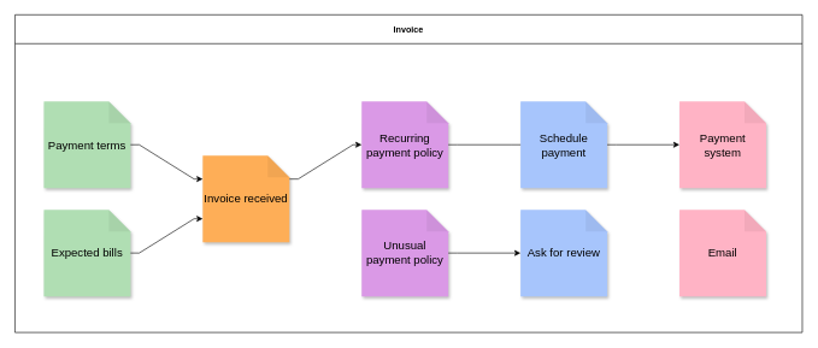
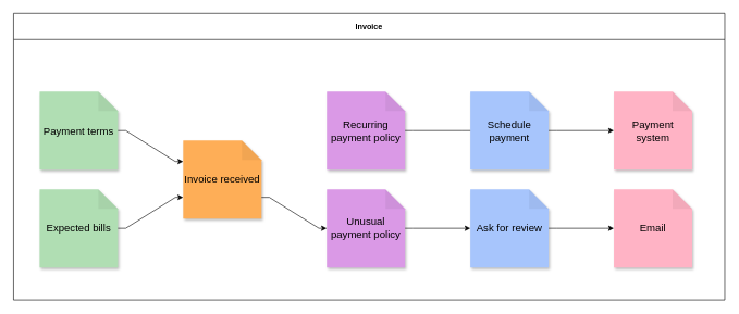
  <mxCell id="0" />
  <mxCell id="1" parent="0" />
  <mxCell id="2" value="Invoice" style="swimlane;horizontal=1;startSize=40;showLine=1;fillColor=#ffffff;strokeColor=#000000;" parent="1" vertex="1"><mxGeometry width="1090" height="440" as="geometry" x="20" y="20" /></mxCell>
  <mxCell id="3" value="Payment terms" style="shape=note;whiteSpace=wrap;html=1;backgroundOutline=1;darkOpacity=0.05;fillColor=#b0deb3;strokeColor=none;fontSize=16;fontStyle=0;rotation=0;shadow=1;" parent="2" vertex="1"><mxGeometry x="40" y="120" width="120" height="120" as="geometry" /></mxCell>
  <mxCell id="4" value="Expected bills" style="shape=note;whiteSpace=wrap;html=1;backgroundOutline=1;darkOpacity=0.05;fillColor=#b0deb3;strokeColor=none;fontSize=16;fontStyle=0;rotation=0;shadow=1;" parent="2" vertex="1"><mxGeometry x="40" y="270" width="120" height="120" as="geometry" /></mxCell>
  <mxCell id="5" value="Invoice received" style="shape=note;whiteSpace=wrap;html=1;backgroundOutline=1;darkOpacity=0.05;fillColor=#feae57;strokeColor=none;fontSize=16;fontStyle=0;rotation=0;shadow=1;" parent="2" vertex="1"><mxGeometry x="260" y="195" width="120" height="120" as="geometry" /></mxCell>
  <mxCell id="6" value="Recurring payment policy" style="shape=note;whiteSpace=wrap;html=1;backgroundOutline=1;darkOpacity=0.05;fillColor=#da99e6;strokeColor=none;fontSize=16;fontStyle=0;rotation=0;shadow=1;" parent="2" vertex="1"><mxGeometry x="480" y="120" width="120" height="120" as="geometry" /></mxCell>
  <mxCell id="7" value="Unusual payment policy" style="shape=note;whiteSpace=wrap;html=1;backgroundOutline=1;darkOpacity=0.05;fillColor=#da99e6;strokeColor=none;fontSize=16;fontStyle=0;rotation=0;shadow=1;" parent="2" vertex="1"><mxGeometry x="480" y="270" width="120" height="120" as="geometry" /></mxCell>
  <mxCell id="8" value="Schedule payment" style="shape=note;whiteSpace=wrap;html=1;backgroundOutline=1;darkOpacity=0.05;fillColor=#a7c5fc;strokeColor=none;fontSize=16;fontStyle=0;rotation=0;shadow=1;" parent="2" vertex="1"><mxGeometry x="700" y="120" width="120" height="120" as="geometry" /></mxCell>
  <mxCell id="9" value="Ask for review" style="shape=note;whiteSpace=wrap;html=1;backgroundOutline=1;darkOpacity=0.05;fillColor=#a7c5fc;strokeColor=none;fontSize=16;fontStyle=0;rotation=0;shadow=1;" parent="2" vertex="1"><mxGeometry x="700" y="270" width="120" height="120" as="geometry" /></mxCell>
  <mxCell id="10" style="edgeStyle=orthogonalEdgeStyle;rounded=0;orthogonalLoop=1;jettySize=auto;html=1;noEdgeStyle=1;orthogonal=1;" parent="2" source="3" target="5" edge="1"><mxGeometry relative="1" as="geometry"><Array as="points"><mxPoint x="172" y="180" /><mxPoint x="248" y="227.5" /></Array></mxGeometry></mxCell>
  <mxCell id="11" style="edgeStyle=orthogonalEdgeStyle;rounded=0;orthogonalLoop=1;jettySize=auto;html=1;noEdgeStyle=1;orthogonal=1;" parent="2" source="4" target="5" edge="1"><mxGeometry relative="1" as="geometry"><Array as="points"><mxPoint x="172" y="330" /><mxPoint x="248" y="282.5" /></Array></mxGeometry></mxCell>
- <mxCell id="12" style="edgeStyle=orthogonalEdgeStyle;rounded=0;orthogonalLoop=1;jettySize=auto;html=1;noEdgeStyle=1;orthogonal=1;" parent="2" source="5" target="6" edge="1"><mxGeometry relative="1" as="geometry"><Array as="points"><mxPoint x="392" y="227.5" /><mxPoint x="468" y="180" /></Array></mxGeometry></mxCell>
+ <mxCell id="13" style="edgeStyle=orthogonalEdgeStyle;rounded=0;orthogonalLoop=1;jettySize=auto;html=1;noEdgeStyle=1;orthogonal=1;" parent="2" source="5" target="7" edge="1"><mxGeometry relative="1" as="geometry"><Array as="points"><mxPoint x="392" y="282.5" /><mxPoint x="468" y="330" /></Array></mxGeometry></mxCell>
  <mxCell id="14" style="edgeStyle=orthogonalEdgeStyle;rounded=0;orthogonalLoop=1;jettySize=auto;html=1;noEdgeStyle=1;orthogonal=1;endArrow=none;" parent="2" source="6" target="8" edge="1"><mxGeometry relative="1" as="geometry"><Array as="points"><mxPoint x="612" y="180" /><mxPoint x="688" y="180" /></Array></mxGeometry></mxCell>
  <mxCell id="15" style="edgeStyle=orthogonalEdgeStyle;rounded=0;orthogonalLoop=1;jettySize=auto;html=1;noEdgeStyle=1;orthogonal=1;" parent="2" source="7" target="9" edge="1"><mxGeometry relative="1" as="geometry"><Array as="points"><mxPoint x="612" y="330" /><mxPoint x="688" y="330" /></Array></mxGeometry></mxCell>
  <mxCell id="16" value="Payment system" style="shape=note;whiteSpace=wrap;html=1;backgroundOutline=1;darkOpacity=0.05;fillColor=#ffb3c5;strokeColor=none;fontSize=16;fontStyle=0;rotation=0;shadow=1;" parent="2" vertex="1"><mxGeometry x="920" y="120" width="120" height="120" as="geometry" /></mxCell>
  <mxCell id="17" value="Email" style="shape=note;whiteSpace=wrap;html=1;backgroundOutline=1;darkOpacity=0.05;fillColor=#ffb3c5;strokeColor=none;fontSize=16;fontStyle=0;rotation=0;shadow=1;" parent="2" vertex="1"><mxGeometry x="920" y="270" width="120" height="120" as="geometry" /></mxCell>
  <mxCell id="18" style="edgeStyle=orthogonalEdgeStyle;rounded=0;orthogonalLoop=1;jettySize=auto;html=1;noEdgeStyle=1;orthogonal=1;" parent="2" source="8" target="16" edge="1"><mxGeometry relative="1" as="geometry"><Array as="points"><mxPoint x="832" y="180" /><mxPoint x="908" y="180" /></Array></mxGeometry></mxCell>
+ <mxCell id="19" style="edgeStyle=orthogonalEdgeStyle;rounded=0;orthogonalLoop=1;jettySize=auto;html=1;noEdgeStyle=1;orthogonal=1;" parent="2" source="9" target="17" edge="1"><mxGeometry relative="1" as="geometry"><Array as="points"><mxPoint x="832" y="330" /><mxPoint x="908" y="330" /></Array></mxGeometry></mxCell>
